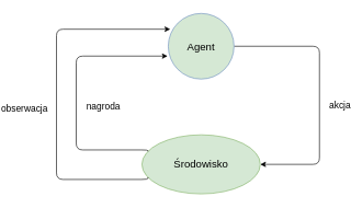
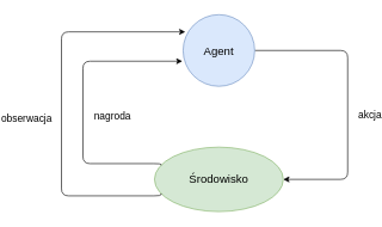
  <mxCell id="0" />
  <mxCell id="1" parent="0" />
  <mxCell id="2" style="edgeStyle=orthogonalEdgeStyle;rounded=1;orthogonalLoop=1;jettySize=auto;html=1;entryX=1;entryY=0.5;entryDx=0;entryDy=0;exitX=1;exitY=0.5;exitDx=0;exitDy=0;curved=0;" edge="1" parent="1" source="4" target="5"><mxGeometry relative="1" as="geometry"><Array as="points"><mxPoint x="420" y="70" /><mxPoint x="420" y="250" /></Array></mxGeometry></mxCell>
  <mxCell id="3" value="akcja" style="edgeLabel;html=1;align=center;verticalAlign=middle;resizable=0;points=[];fontSize=14;" vertex="1" connectable="0" parent="2"><mxGeometry x="0.1" y="2" relative="1" as="geometry"><mxPoint x="28" as="offset" /></mxGeometry></mxCell>
- <mxCell id="4" value="Agent" style="ellipse;whiteSpace=wrap;fillColor=#d5e8d4;strokeColor=#6c8ebf;fontFamily=Helvetica;fontSize=16;" parent="1" vertex="1"><mxGeometry x="190" y="20" width="100" height="100" as="geometry" /></mxCell>
+ <mxCell id="4" value="Agent" style="ellipse;whiteSpace=wrap;fillColor=#dae8fc;strokeColor=#6c8ebf;fontFamily=Helvetica;fontSize=16;" parent="1" vertex="1"><mxGeometry x="190" y="20" width="100" height="100" as="geometry" /></mxCell>
  <mxCell id="5" value="Środowisko" style="ellipse;whiteSpace=wrap;fillColor=#d5e8d4;strokeColor=#82b366;fontFamily=Helvetica;fontSize=16;" parent="1" vertex="1"><mxGeometry x="150" y="205" width="180" height="90" as="geometry" /></mxCell>
  <mxCell id="6" style="edgeStyle=orthogonalEdgeStyle;rounded=1;orthogonalLoop=1;jettySize=auto;html=1;exitX=0;exitY=0.75;exitDx=0;exitDy=0;entryX=0.03;entryY=0.24;entryDx=0;entryDy=0;entryPerimeter=0;curved=0;" edge="1" parent="1" source="5" target="4"><mxGeometry relative="1" as="geometry"><Array as="points"><mxPoint x="20" y="273" /><mxPoint x="20" y="44" /></Array></mxGeometry></mxCell>
  <mxCell id="7" value="obserwacja" style="edgeLabel;html=1;align=center;verticalAlign=middle;resizable=0;points=[];fontSize=14;" vertex="1" connectable="0" parent="6"><mxGeometry x="-0.396" y="3" relative="1" as="geometry"><mxPoint x="-47" y="-86" as="offset" /></mxGeometry></mxCell>
  <mxCell id="8" style="edgeStyle=orthogonalEdgeStyle;rounded=1;orthogonalLoop=1;jettySize=auto;html=1;exitX=0;exitY=0.25;exitDx=0;exitDy=0;entryX=-0.01;entryY=0.65;entryDx=0;entryDy=0;entryPerimeter=0;curved=0;" edge="1" parent="1" source="5" target="4"><mxGeometry relative="1" as="geometry"><Array as="points"><mxPoint x="50" y="228" /><mxPoint x="50" y="85" /></Array></mxGeometry></mxCell>
  <mxCell id="9" value="nagroda" style="edgeLabel;html=1;align=center;verticalAlign=middle;resizable=0;points=[];fontSize=14;" vertex="1" connectable="0" parent="8"><mxGeometry x="-0.122" y="1" relative="1" as="geometry"><mxPoint x="41" y="-5" as="offset" /></mxGeometry></mxCell>
